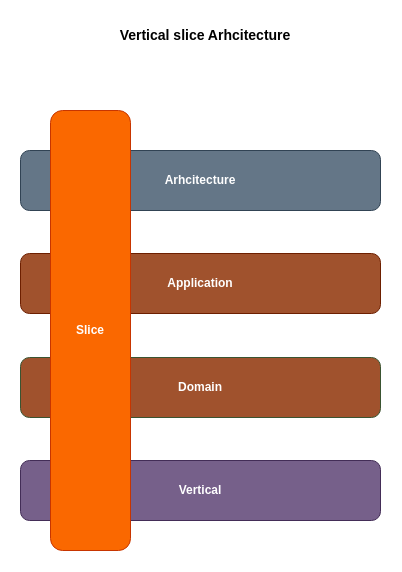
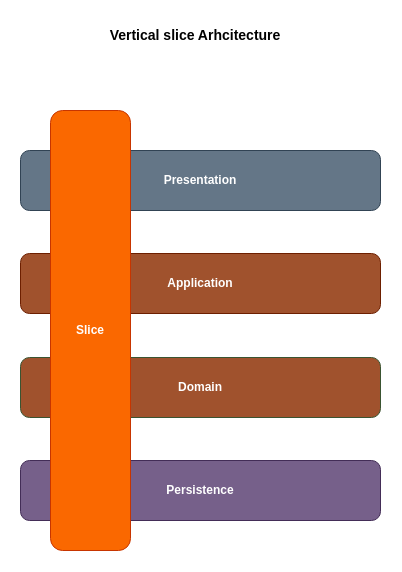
  <mxCell id="0" />
  <mxCell id="1" parent="0" />
- <mxCell id="2" value="Arhcitecture" style="rounded=1;whiteSpace=wrap;html=1;fillColor=#647687;strokeColor=#314354;fontColor=#ffffff;fontStyle=1" vertex="1" parent="1"><mxGeometry x="20" y="150" width="360" height="60" as="geometry" /></mxCell>
- <mxCell id="3" value="Vertical slice Arhcitecture" style="text;html=1;align=center;verticalAlign=middle;whiteSpace=wrap;rounded=0;fontStyle=1;fontSize=14;" vertex="1" parent="1"><mxGeometry x="80" y="20" width="250" height="30" as="geometry" /></mxCell>
+ <mxCell id="2" value="Presentation" style="rounded=1;whiteSpace=wrap;html=1;fillColor=#647687;strokeColor=#314354;fontColor=#ffffff;fontStyle=1" vertex="1" parent="1"><mxGeometry x="20" y="150" width="360" height="60" as="geometry" /></mxCell>
+ <mxCell id="3" value="Vertical slice Arhcitecture" style="text;html=1;align=center;verticalAlign=middle;whiteSpace=wrap;rounded=0;fontStyle=1;fontSize=14;" vertex="1" parent="1"><mxGeometry x="70" y="20" width="250" height="30" as="geometry" /></mxCell>
  <mxCell id="4" value="Application" style="rounded=1;whiteSpace=wrap;html=1;fillColor=#a0522d;strokeColor=#6D1F00;fontColor=#ffffff;fontStyle=1" vertex="1" parent="1"><mxGeometry x="20" y="253" width="360" height="60" as="geometry" /></mxCell>
  <mxCell id="5" value="Domain" style="rounded=1;whiteSpace=wrap;html=1;fillColor=#a0522d;strokeColor=#3A5431;fontColor=#ffffff;fontStyle=1;" vertex="1" parent="1"><mxGeometry x="20" y="357" width="360" height="60" as="geometry" /></mxCell>
- <mxCell id="6" value="Vertical" style="rounded=1;whiteSpace=wrap;html=1;fillColor=#76608a;strokeColor=#432D57;fontColor=#ffffff;fontStyle=1" vertex="1" parent="1"><mxGeometry x="20" y="460" width="360" height="60" as="geometry" /></mxCell>
+ <mxCell id="6" value="Persistence" style="rounded=1;whiteSpace=wrap;html=1;fillColor=#76608a;strokeColor=#432D57;fontColor=#ffffff;fontStyle=1" vertex="1" parent="1"><mxGeometry x="20" y="460" width="360" height="60" as="geometry" /></mxCell>
  <mxCell id="7" value="Slice" style="rounded=1;whiteSpace=wrap;html=1;fillColor=#fa6800;strokeColor=#C73500;fontStyle=1;fontColor=#FFFFFF;" vertex="1" parent="1"><mxGeometry x="50" y="110" width="80" height="440" as="geometry" /></mxCell>
